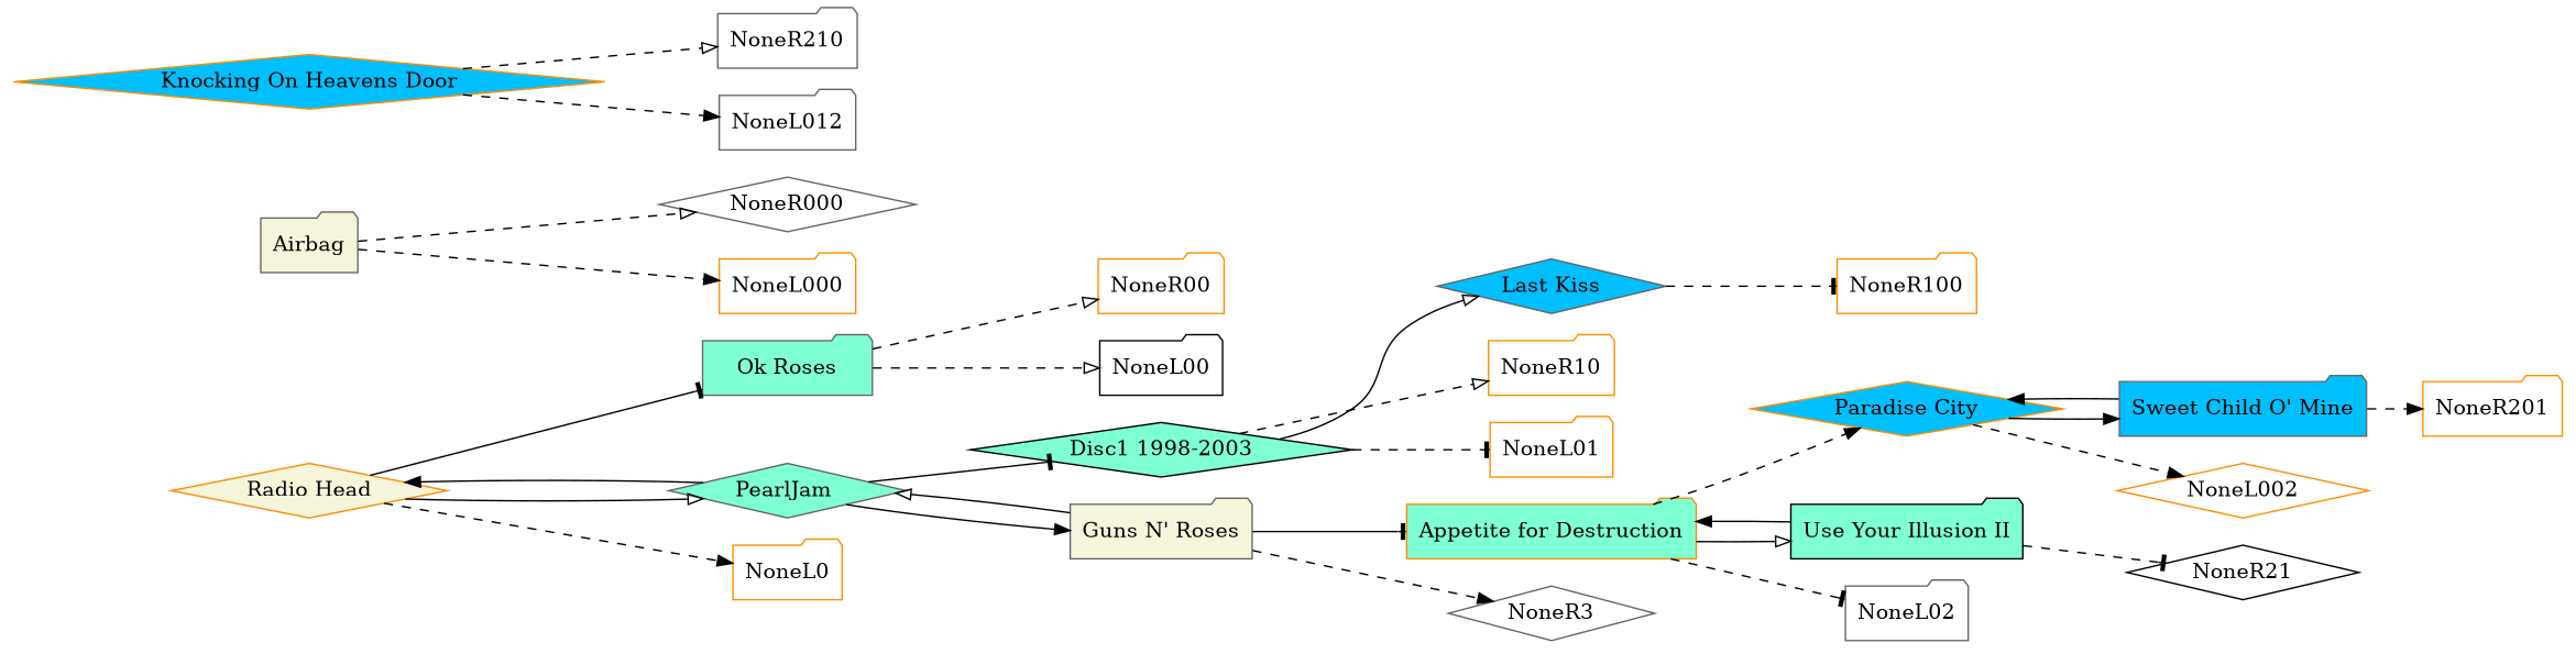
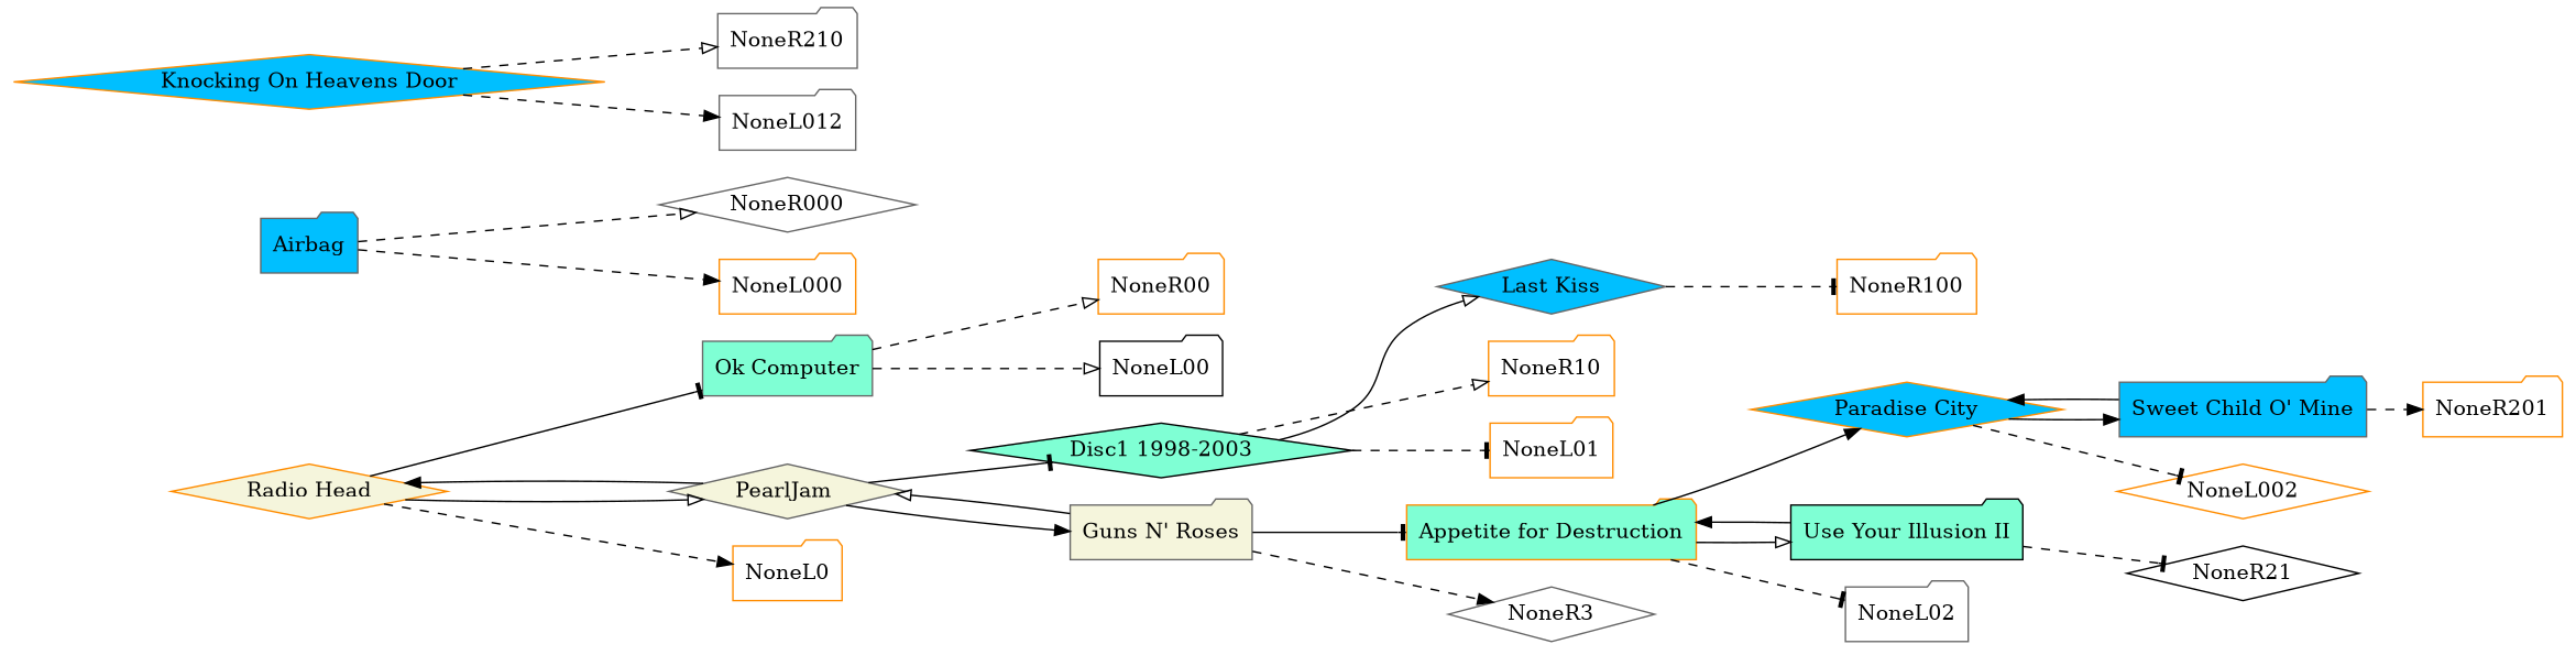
  digraph {
    labelloc=t
    rankdir=LR
    node [color=darkorange shape=folder]
    edge [arrowhead=normal style=dashed weigth=1000]
-   "Ok Computer" [color=gray40 fillcolor=aquamarine style=filled label="Ok Roses"]
-   Airbag [color=gray40 fillcolor=beige style=filled]
+   "Ok Computer" [color=gray40 fillcolor=aquamarine style=filled]
+   Airbag [color=gray40 fillcolor=deepskyblue style=filled]
    "Radio Head" [fillcolor=beige shape=diamond style=filled]
    "Disc1 1998-2003" [color=black fillcolor=aquamarine shape=diamond style=filled]
    "Last Kiss" [color=gray40 fillcolor=deepskyblue shape=diamond style=filled]
-   "PearlJam " [color=gray40 fillcolor=aquamarine shape=diamond style=filled]
+   "PearlJam " [color=gray40 fillcolor=beige shape=diamond style=filled]
    "Appetite for Destruction" [fillcolor=aquamarine style=filled]
    "Paradise City" [fillcolor=deepskyblue shape=diamond style=filled]
    "Sweet Child O' Mine" [color=gray40 fillcolor=deepskyblue style=filled]
    "Use Your Illusion II" [color=black fillcolor=aquamarine style=filled]
    "Knocking On Heavens Door" [fillcolor=deepskyblue shape=diamond style=filled]
    "Guns N' Roses" [color=gray40 fillcolor=beige style=filled]
    NoneR00
    NoneL00 [color=black]
    NoneR000 [color=gray40 shape=diamond]
    NoneL000
    NoneL0
    NoneR10
    NoneL01
    NoneR100
    NoneL02 [color=gray40]
    NoneL002 [shape=diamond]
    NoneR201
    NoneR21 [color=black shape=diamond]
    NoneR210 [color=gray40]
    NoneL012 [color=gray40]
    NoneR3 [color=gray40 shape=diamond]
    subgraph sub_1 {
      subgraph sub_2 {
        "Radio Head"
        subgraph sub_3 {
          "Ok Computer"
          Airbag
        }
      }
      subgraph sub_4 {
        "PearlJam "
        subgraph sub_5 {
          "Disc1 1998-2003"
          "Last Kiss"
        }
      }
      subgraph sub_6 {
        "Guns N' Roses"
        subgraph sub_7 {
          "Appetite for Destruction"
          "Paradise City"
          "Sweet Child O' Mine"
        }
        subgraph sub_8 {
          "Use Your Illusion II"
          "Knocking On Heavens Door"
        }
      }
    }
    "Ok Computer" -> NoneR00 [arrowhead=onormal]
    "Ok Computer" -> NoneL00 [arrowhead=onormal]
    Airbag -> NoneR000 [arrowhead=onormal]
    Airbag -> NoneL000
    "Radio Head" -> "Ok Computer" [arrowhead=tee style=""]
    "Radio Head" -> "PearlJam " [arrowhead=onormal style=""]
    "Radio Head" -> NoneL0
    "Disc1 1998-2003" -> "Last Kiss" [arrowhead=onormal style=""]
    "Disc1 1998-2003" -> NoneR10 [arrowhead=onormal]
    "Disc1 1998-2003" -> NoneL01 [arrowhead=tee]
    "Last Kiss" -> NoneR100 [arrowhead=tee]
    "PearlJam " -> "Radio Head" [style=""]
    "PearlJam " -> "Disc1 1998-2003" [arrowhead=tee style=""]
    "PearlJam " -> "Guns N' Roses" [style=""]
-   "Appetite for Destruction" -> "Paradise City"
+   "Appetite for Destruction" -> "Paradise City" [style=""]
    "Appetite for Destruction" -> "Use Your Illusion II" [arrowhead=onormal style=""]
    "Appetite for Destruction" -> NoneL02 [arrowhead=tee]
    "Paradise City" -> "Sweet Child O' Mine" [style=""]
-   "Paradise City" -> NoneL002
+   "Paradise City" -> NoneL002 [arrowhead=tee]
    "Sweet Child O' Mine" -> "Paradise City" [style=""]
    "Sweet Child O' Mine" -> NoneR201
    "Use Your Illusion II" -> "Appetite for Destruction" [style=""]
    "Use Your Illusion II" -> NoneR21 [arrowhead=tee]
    "Knocking On Heavens Door" -> NoneR210 [arrowhead=onormal]
    "Knocking On Heavens Door" -> NoneL012
    "Guns N' Roses" -> "PearlJam " [arrowhead=onormal style=""]
    "Guns N' Roses" -> "Appetite for Destruction" [arrowhead=tee style=""]
    "Guns N' Roses" -> NoneR3
  }
